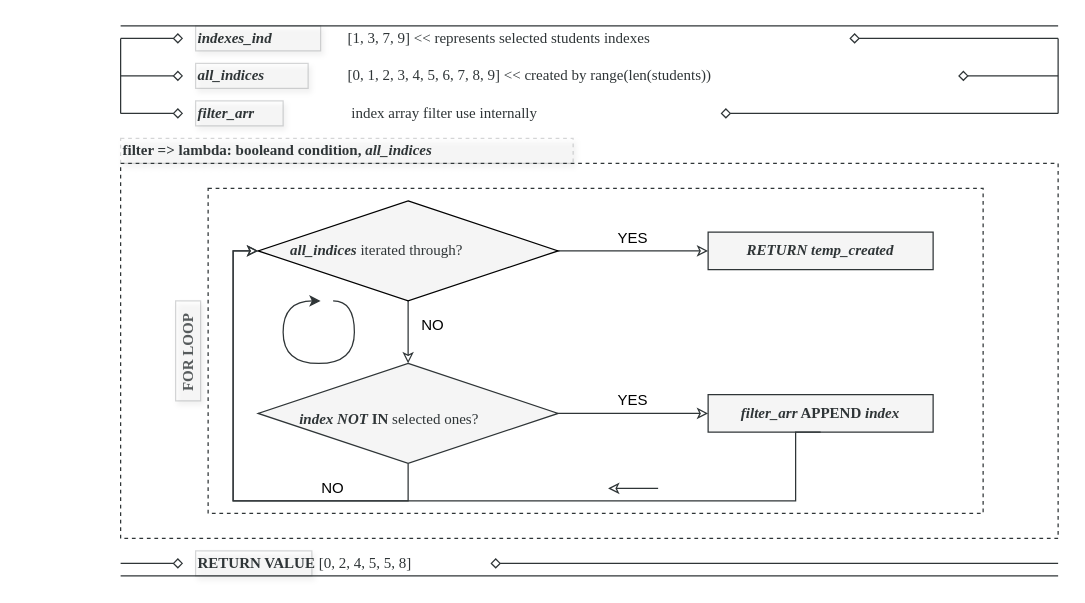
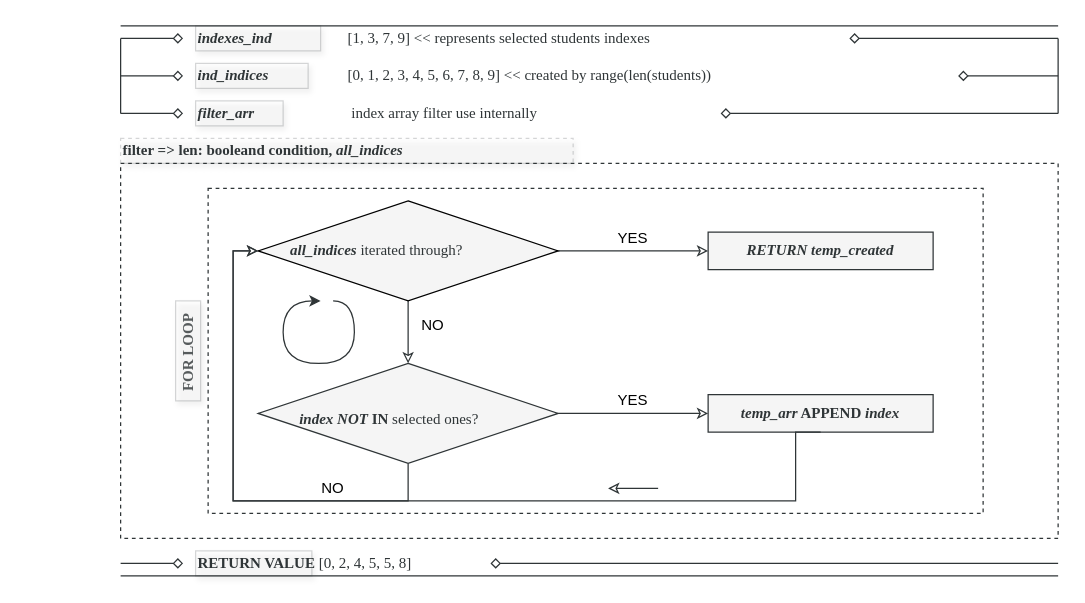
  <mxCell id="0" />
  <mxCell id="1" parent="0" />
  <mxCell id="2" value="" style="rounded=0;whiteSpace=wrap;html=1;fontFamily=Lucida Console;strokeColor=#2F3537;opacity=20;fillColor=#FFFFFF;shadow=1;fontColor=#2F3537;align=center;" vertex="1" parent="1"><mxGeometry x="156" y="440" width="93" height="20" as="geometry" /></mxCell>
  <mxCell id="3" value="" style="rounded=0;whiteSpace=wrap;html=1;fontFamily=Lucida Console;strokeColor=#2F3537;opacity=20;fillColor=#FFFFFF;shadow=1;fontColor=#2F3537;dashed=1;align=left;" vertex="1" parent="1"><mxGeometry x="96" y="110" width="362" height="20" as="geometry" /></mxCell>
- <mxCell id="4" value="&lt;b&gt;filter =&amp;gt; lambda: booleand condition, &lt;i&gt;all_indices&amp;nbsp;&lt;/i&gt;&lt;/b&gt;" style="text;html=1;strokeColor=none;fillColor=none;align=left;verticalAlign=middle;whiteSpace=wrap;rounded=0;fontFamily=Fira Code;fontSource=https%3A%2F%2Ffonts.googleapis.com%2Fcss2%3Ffamily%3DFira%2BCode%3Awght%40300%26display%3Dswap';fontColor=#2F3537;" vertex="1" parent="1"><mxGeometry x="96" y="110" width="379" height="20" as="geometry" /></mxCell>
+ <mxCell id="4" value="&lt;b&gt;filter =&amp;gt; len: booleand condition, &lt;i&gt;all_indices&amp;nbsp;&lt;/i&gt;&lt;/b&gt;" style="text;html=1;strokeColor=none;fillColor=none;align=left;verticalAlign=middle;whiteSpace=wrap;rounded=0;fontFamily=Fira Code;fontSource=https%3A%2F%2Ffonts.googleapis.com%2Fcss2%3Ffamily%3DFira%2BCode%3Awght%40300%26display%3Dswap';fontColor=#2F3537;" vertex="1" parent="1"><mxGeometry x="96" y="110" width="379" height="20" as="geometry" /></mxCell>
  <mxCell id="5" value="" style="rounded=0;whiteSpace=wrap;html=1;strokeColor=#2F3537;align=left;fillColor=#F5F5F5;" vertex="1" parent="1"><mxGeometry x="566" y="315" width="180" height="30" as="geometry" /></mxCell>
- <mxCell id="6" value="&lt;b&gt;&lt;i&gt;filter_arr&lt;/i&gt; APPEND&amp;nbsp;&lt;i&gt;index&lt;/i&gt;&lt;/b&gt;" style="text;html=1;strokeColor=none;fillColor=none;align=center;verticalAlign=middle;whiteSpace=wrap;rounded=0;fontFamily=Fira Code;fontSource=https%3A%2F%2Ffonts.googleapis.com%2Fcss2%3Ffamily%3DFira%2BCode%3Awght%40300%26display%3Dswap';fontColor=#2F3537;" vertex="1" parent="1"><mxGeometry x="566" y="320" width="180" height="20" as="geometry" /></mxCell>
+ <mxCell id="6" value="&lt;b&gt;&lt;i&gt;temp_arr&lt;/i&gt; APPEND&amp;nbsp;&lt;i&gt;index&lt;/i&gt;&lt;/b&gt;" style="text;html=1;strokeColor=none;fillColor=none;align=center;verticalAlign=middle;whiteSpace=wrap;rounded=0;fontFamily=Fira Code;fontSource=https%3A%2F%2Ffonts.googleapis.com%2Fcss2%3Ffamily%3DFira%2BCode%3Awght%40300%26display%3Dswap';fontColor=#2F3537;" vertex="1" parent="1"><mxGeometry x="566" y="320" width="180" height="20" as="geometry" /></mxCell>
  <mxCell id="7" value="" style="rounded=0;whiteSpace=wrap;html=1;strokeColor=#2F3537;align=left;fillColor=#F5F5F5;" vertex="1" parent="1"><mxGeometry x="566" y="185" width="180" height="30" as="geometry" /></mxCell>
  <mxCell id="8" value="" style="rounded=0;whiteSpace=wrap;html=1;align=left;fillColor=none;strokeColor=#2F3537;dashed=1;" vertex="1" parent="1"><mxGeometry x="166" y="150" width="620" height="260" as="geometry" /></mxCell>
  <mxCell id="9" value="&lt;b&gt;&lt;i&gt;RETURN temp_created&lt;/i&gt;&lt;/b&gt;" style="text;html=1;strokeColor=none;fillColor=none;align=center;verticalAlign=middle;whiteSpace=wrap;rounded=0;fontFamily=Fira Code;fontSource=https%3A%2F%2Ffonts.googleapis.com%2Fcss2%3Ffamily%3DFira%2BCode%3Awght%40300%26display%3Dswap';fontColor=#2F3537;" vertex="1" parent="1"><mxGeometry x="566" y="190" width="180" height="20" as="geometry" /></mxCell>
  <mxCell id="10" value="" style="rounded=0;whiteSpace=wrap;html=1;align=left;fillColor=none;strokeColor=#2F3537;dashed=1;" vertex="1" parent="1"><mxGeometry x="96" y="130" width="750" height="300" as="geometry" /></mxCell>
  <mxCell id="11" value="&lt;b&gt;FOR LOOP&amp;nbsp;&lt;/b&gt;" style="text;html=1;strokeColor=none;fillColor=none;align=center;verticalAlign=middle;whiteSpace=wrap;rounded=0;fontFamily=Fira Code;fontSource=https%3A%2F%2Ffonts.googleapis.com%2Fcss2%3Ffamily%3DFira%2BCode%3Awght%40300%26display%3Dswap';fontColor=#2F3537;rotation=270;" vertex="1" parent="1"><mxGeometry x="20" y="270" width="260" height="20" as="geometry" /></mxCell>
  <mxCell id="12" value="" style="rounded=0;whiteSpace=wrap;html=1;fontFamily=Lucida Console;strokeColor=#2F3537;opacity=20;fillColor=#FFFFFF;shadow=1;fontColor=#2F3537;align=left;" vertex="1" parent="1"><mxGeometry x="156" y="80" width="70" height="20" as="geometry" /></mxCell>
  <mxCell id="13" value="" style="rounded=0;whiteSpace=wrap;html=1;fontFamily=Lucida Console;strokeColor=#2F3537;opacity=20;fillColor=#FFFFFF;shadow=1;fontColor=#2F3537;align=center;direction=south;" vertex="1" parent="1"><mxGeometry x="140" y="240" width="20" height="80" as="geometry" /></mxCell>
  <mxCell id="14" value="" style="rounded=0;whiteSpace=wrap;html=1;fontFamily=Lucida Console;strokeColor=#2F3537;opacity=20;fillColor=#FFFFFF;shadow=1;fontColor=#2F3537;align=left;" vertex="1" parent="1"><mxGeometry x="156" y="50" width="90" height="20" as="geometry" /></mxCell>
  <mxCell id="15" value="" style="rounded=0;whiteSpace=wrap;html=1;fontFamily=Lucida Console;strokeColor=#2F3537;opacity=20;fillColor=#FFFFFF;shadow=1;fontColor=#2F3537;" vertex="1" parent="1"><mxGeometry x="156" y="20" width="100" height="20" as="geometry" /></mxCell>
  <mxCell id="16" value="indexes_ind" style="text;html=1;strokeColor=none;fillColor=none;align=left;verticalAlign=middle;whiteSpace=wrap;rounded=0;fontFamily=Fira Code;fontSource=https%3A%2F%2Ffonts.googleapis.com%2Fcss2%3Ffamily%3DFira%2BCode%3Awght%40300%26display%3Dswap';fontColor=#2F3537;fontStyle=3" vertex="1" parent="1"><mxGeometry x="156" y="20" width="90" height="20" as="geometry" /></mxCell>
- <mxCell id="17" value="&lt;b&gt;&lt;i&gt;all_indices&lt;/i&gt;&lt;/b&gt;" style="text;html=1;strokeColor=none;fillColor=none;align=left;verticalAlign=middle;whiteSpace=wrap;rounded=0;fontFamily=Fira Code;fontSource=https%3A%2F%2Ffonts.googleapis.com%2Fcss2%3Ffamily%3DFira%2BCode%3Awght%40300%26display%3Dswap';fontColor=#2F3537;" vertex="1" parent="1"><mxGeometry x="156" y="50" width="90" height="20" as="geometry" /></mxCell>
+ <mxCell id="17" value="&lt;b&gt;&lt;i&gt;ind_indices&lt;/i&gt;&lt;/b&gt;" style="text;html=1;strokeColor=none;fillColor=none;align=left;verticalAlign=middle;whiteSpace=wrap;rounded=0;fontFamily=Fira Code;fontSource=https%3A%2F%2Ffonts.googleapis.com%2Fcss2%3Ffamily%3DFira%2BCode%3Awght%40300%26display%3Dswap';fontColor=#2F3537;" vertex="1" parent="1"><mxGeometry x="156" y="50" width="90" height="20" as="geometry" /></mxCell>
  <mxCell id="18" value="" style="endArrow=none;html=1;strokeColor=#2F3537;" edge="1" parent="1"><mxGeometry width="50" height="50" relative="1" as="geometry"><mxPoint x="846" y="20" as="sourcePoint" /><mxPoint x="96" y="20" as="targetPoint" /></mxGeometry></mxCell>
  <mxCell id="19" value="[1, 3, 7, 9] &amp;lt;&amp;lt; represents selected students indexes" style="text;html=1;strokeColor=none;fillColor=none;align=left;verticalAlign=middle;whiteSpace=wrap;rounded=0;fontFamily=Fira Code;fontSource=https%3A%2F%2Ffonts.googleapis.com%2Fcss2%3Ffamily%3DFira%2BCode%3Awght%40300%26display%3Dswap';fontColor=#2F3537;" vertex="1" parent="1"><mxGeometry x="276" y="20" width="403" height="20" as="geometry" /></mxCell>
  <mxCell id="20" value="index array filter use internally" style="text;html=1;strokeColor=none;fillColor=none;align=left;verticalAlign=middle;whiteSpace=wrap;rounded=0;fontFamily=Fira Code;fontSource=https%3A%2F%2Ffonts.googleapis.com%2Fcss2%3Ffamily%3DFira%2BCode%3Awght%40300%26display%3Dswap';fontColor=#2F3537;" vertex="1" parent="1"><mxGeometry x="279" y="80" width="443" height="20" as="geometry" /></mxCell>
  <mxCell id="21" style="edgeStyle=orthogonalEdgeStyle;rounded=0;orthogonalLoop=1;jettySize=auto;html=1;endArrow=classic;endFill=0;strokeColor=#2F3537;" edge="1" parent="1" source="23" target="27"><mxGeometry relative="1" as="geometry" /></mxCell>
  <mxCell id="22" style="edgeStyle=orthogonalEdgeStyle;rounded=0;orthogonalLoop=1;jettySize=auto;html=1;exitX=1;exitY=0.5;exitDx=0;exitDy=0;entryX=0;entryY=0.5;entryDx=0;entryDy=0;endArrow=classic;endFill=0;strokeColor=#2F3537;" edge="1" parent="1" source="23" target="7"><mxGeometry relative="1" as="geometry" /></mxCell>
  <mxCell id="23" value="" style="rhombus;whiteSpace=wrap;html=1;align=left;fillColor=#F5F5F5;" vertex="1" parent="1"><mxGeometry x="206" y="160" width="240" height="80" as="geometry" /></mxCell>
  <mxCell id="24" value="&lt;b&gt;&lt;i&gt;all_indices&lt;/i&gt;&lt;/b&gt; iterated through?" style="text;html=1;strokeColor=none;fillColor=none;align=center;verticalAlign=middle;whiteSpace=wrap;rounded=0;fontFamily=Fira Code;fontSource=https%3A%2F%2Ffonts.googleapis.com%2Fcss2%3Ffamily%3DFira%2BCode%3Awght%40300%26display%3Dswap';fontColor=#2F3537;" vertex="1" parent="1"><mxGeometry x="226" y="180" width="150" height="40" as="geometry" /></mxCell>
  <mxCell id="25" style="edgeStyle=orthogonalEdgeStyle;rounded=0;orthogonalLoop=1;jettySize=auto;html=1;exitX=1;exitY=0.5;exitDx=0;exitDy=0;entryX=0;entryY=0.5;entryDx=0;entryDy=0;endArrow=classic;endFill=0;strokeColor=#2F3537;" edge="1" parent="1" source="27" target="6"><mxGeometry relative="1" as="geometry" /></mxCell>
  <mxCell id="26" style="edgeStyle=orthogonalEdgeStyle;rounded=0;orthogonalLoop=1;jettySize=auto;html=1;entryX=0;entryY=0.5;entryDx=0;entryDy=0;endArrow=classic;endFill=0;strokeColor=#2F3537;" edge="1" parent="1" source="27" target="23"><mxGeometry relative="1" as="geometry"><Array as="points"><mxPoint x="326" y="400" /><mxPoint x="186" y="400" /><mxPoint x="186" y="200" /></Array></mxGeometry></mxCell>
  <mxCell id="27" value="" style="rhombus;whiteSpace=wrap;html=1;strokeColor=#2F3537;align=left;fillColor=#F5F5F5;" vertex="1" parent="1"><mxGeometry x="206" y="290" width="240" height="80" as="geometry" /></mxCell>
  <mxCell id="28" value="&lt;i style=&quot;font-weight: bold&quot;&gt;index NOT&amp;nbsp;&lt;/i&gt;&lt;b&gt;IN&lt;/b&gt;&amp;nbsp;selected ones?" style="text;html=1;strokeColor=none;fillColor=none;align=center;verticalAlign=middle;whiteSpace=wrap;rounded=0;fontFamily=Fira Code;fontSource=https%3A%2F%2Ffonts.googleapis.com%2Fcss2%3Ffamily%3DFira%2BCode%3Awght%40300%26display%3Dswap';fontColor=#2F3537;" vertex="1" parent="1"><mxGeometry x="236" y="315" width="150" height="40" as="geometry" /></mxCell>
  <mxCell id="29" style="edgeStyle=orthogonalEdgeStyle;rounded=0;orthogonalLoop=1;jettySize=auto;html=1;exitX=0.5;exitY=1;exitDx=0;exitDy=0;endArrow=classic;endFill=0;strokeColor=#2F3537;" edge="1" parent="1" source="5"><mxGeometry relative="1" as="geometry"><mxPoint x="206" y="200" as="targetPoint" /><Array as="points"><mxPoint x="636" y="400" /><mxPoint x="186" y="400" /><mxPoint x="186" y="200" /></Array></mxGeometry></mxCell>
  <mxCell id="30" value="&lt;b&gt;&lt;i&gt;filter_arr&lt;/i&gt;&lt;/b&gt;" style="text;html=1;strokeColor=none;fillColor=none;align=left;verticalAlign=middle;whiteSpace=wrap;rounded=0;fontFamily=Fira Code;fontSource=https%3A%2F%2Ffonts.googleapis.com%2Fcss2%3Ffamily%3DFira%2BCode%3Awght%40300%26display%3Dswap';fontColor=#2F3537;" vertex="1" parent="1"><mxGeometry x="156" y="80" width="90" height="20" as="geometry" /></mxCell>
  <mxCell id="31" value="[0, 1, 2, 3, 4, 5, 6, 7, 8, 9] &amp;lt;&amp;lt; created by range(len(students))" style="text;html=1;strokeColor=none;fillColor=none;align=left;verticalAlign=middle;whiteSpace=wrap;rounded=0;fontFamily=Fira Code;fontSource=https%3A%2F%2Ffonts.googleapis.com%2Fcss2%3Ffamily%3DFira%2BCode%3Awght%40300%26display%3Dswap';fontColor=#2F3537;" vertex="1" parent="1"><mxGeometry x="276" y="50" width="479" height="20" as="geometry" /></mxCell>
  <mxCell id="32" value="YES" style="text;html=1;strokeColor=none;fillColor=none;align=center;verticalAlign=middle;whiteSpace=wrap;rounded=0;" vertex="1" parent="1"><mxGeometry x="486" y="310" width="40" height="20" as="geometry" /></mxCell>
  <mxCell id="33" value="NO" style="text;html=1;strokeColor=none;fillColor=none;align=center;verticalAlign=middle;whiteSpace=wrap;rounded=0;" vertex="1" parent="1"><mxGeometry x="246" y="380" width="40" height="20" as="geometry" /></mxCell>
  <mxCell id="34" value="" style="endArrow=classic;html=1;strokeColor=#2F3537;endFill=0;" edge="1" parent="1"><mxGeometry width="50" height="50" relative="1" as="geometry"><mxPoint x="526" y="390" as="sourcePoint" /><mxPoint x="486" y="390" as="targetPoint" /></mxGeometry></mxCell>
  <mxCell id="35" value="NO" style="text;html=1;strokeColor=none;fillColor=none;align=center;verticalAlign=middle;whiteSpace=wrap;rounded=0;" vertex="1" parent="1"><mxGeometry x="326" y="250" width="40" height="20" as="geometry" /></mxCell>
  <mxCell id="36" value="YES" style="text;html=1;strokeColor=none;fillColor=none;align=center;verticalAlign=middle;whiteSpace=wrap;rounded=0;" vertex="1" parent="1"><mxGeometry x="486" y="180" width="40" height="20" as="geometry" /></mxCell>
  <mxCell id="37" value="&lt;b&gt;RETURN VALUE &lt;/b&gt;[0, 2, 4, 5, 5, 8]" style="text;html=1;strokeColor=none;fillColor=none;align=left;verticalAlign=middle;whiteSpace=wrap;rounded=0;fontFamily=Fira Code;fontSource=https%3A%2F%2Ffonts.googleapis.com%2Fcss2%3Ffamily%3DFira%2BCode%3Awght%40300%26display%3Dswap';fontColor=#2F3537;" vertex="1" parent="1"><mxGeometry x="156" y="440" width="378" height="20" as="geometry" /></mxCell>
  <mxCell id="38" value="" style="endArrow=classic;html=1;strokeColor=#2F3537;curved=1;" edge="1" parent="1"><mxGeometry width="50" height="50" relative="1" as="geometry"><mxPoint x="266" y="240" as="sourcePoint" /><mxPoint x="256" y="240" as="targetPoint" /><Array as="points"><mxPoint x="283" y="240" /><mxPoint x="283" y="290" /><mxPoint x="226" y="290" /><mxPoint x="226" y="240" /></Array></mxGeometry></mxCell>
  <mxCell id="39" style="edgeStyle=orthogonalEdgeStyle;rounded=0;orthogonalLoop=1;jettySize=auto;html=1;exitX=1;exitY=0.5;exitDx=0;exitDy=0;endArrow=diamond;endFill=0;strokeColor=#2F3537;" edge="1" parent="1"><mxGeometry relative="1" as="geometry"><mxPoint x="96" y="30" as="sourcePoint" /><mxPoint x="146" y="30" as="targetPoint" /></mxGeometry></mxCell>
  <mxCell id="40" style="edgeStyle=orthogonalEdgeStyle;rounded=0;orthogonalLoop=1;jettySize=auto;html=1;exitX=1;exitY=0.5;exitDx=0;exitDy=0;endArrow=diamond;endFill=0;strokeColor=#2F3537;" edge="1" parent="1"><mxGeometry relative="1" as="geometry"><mxPoint x="96" y="60" as="sourcePoint" /><mxPoint x="146" y="60" as="targetPoint" /></mxGeometry></mxCell>
  <mxCell id="41" style="edgeStyle=orthogonalEdgeStyle;rounded=0;orthogonalLoop=1;jettySize=auto;html=1;exitX=1;exitY=0.5;exitDx=0;exitDy=0;endArrow=diamond;endFill=0;strokeColor=#2F3537;" edge="1" parent="1"><mxGeometry relative="1" as="geometry"><mxPoint x="96" y="90" as="sourcePoint" /><mxPoint x="146" y="90" as="targetPoint" /></mxGeometry></mxCell>
  <mxCell id="42" value="" style="endArrow=none;html=1;strokeColor=#2F3537;" edge="1" parent="1"><mxGeometry width="50" height="50" relative="1" as="geometry"><mxPoint x="96" y="90" as="sourcePoint" /><mxPoint x="96" y="30" as="targetPoint" /></mxGeometry></mxCell>
  <mxCell id="43" style="edgeStyle=orthogonalEdgeStyle;rounded=0;orthogonalLoop=1;jettySize=auto;html=1;exitX=1;exitY=0.5;exitDx=0;exitDy=0;endArrow=diamond;endFill=0;strokeColor=#2F3537;" edge="1" parent="1"><mxGeometry relative="1" as="geometry"><mxPoint x="96" y="450" as="sourcePoint" /><mxPoint x="146" y="450" as="targetPoint" /></mxGeometry></mxCell>
  <mxCell id="44" style="edgeStyle=orthogonalEdgeStyle;rounded=0;orthogonalLoop=1;jettySize=auto;html=1;exitX=0.624;exitY=0.5;exitDx=0;exitDy=0;endArrow=none;endFill=0;strokeColor=#2F3537;startArrow=diamond;startFill=0;exitPerimeter=0;" edge="1" parent="1" source="37"><mxGeometry relative="1" as="geometry"><mxPoint x="796" y="450" as="sourcePoint" /><mxPoint x="846" y="450" as="targetPoint" /></mxGeometry></mxCell>
  <mxCell id="45" style="edgeStyle=orthogonalEdgeStyle;rounded=0;orthogonalLoop=1;jettySize=auto;html=1;endArrow=none;endFill=0;strokeColor=#2F3537;startArrow=diamond;startFill=0;" edge="1" parent="1"><mxGeometry relative="1" as="geometry"><mxPoint x="576" y="90" as="sourcePoint" /><mxPoint x="846" y="90" as="targetPoint" /></mxGeometry></mxCell>
  <mxCell id="46" style="edgeStyle=orthogonalEdgeStyle;rounded=0;orthogonalLoop=1;jettySize=auto;html=1;endArrow=none;endFill=0;strokeColor=#2F3537;startArrow=diamond;startFill=0;" edge="1" parent="1"><mxGeometry relative="1" as="geometry"><mxPoint x="766" y="60" as="sourcePoint" /><mxPoint x="846" y="60" as="targetPoint" /></mxGeometry></mxCell>
  <mxCell id="47" style="edgeStyle=orthogonalEdgeStyle;rounded=0;orthogonalLoop=1;jettySize=auto;html=1;endArrow=none;endFill=0;strokeColor=#2F3537;startArrow=diamond;startFill=0;exitX=1;exitY=0.5;exitDx=0;exitDy=0;" edge="1" parent="1" source="19"><mxGeometry relative="1" as="geometry"><mxPoint x="766" y="30" as="sourcePoint" /><mxPoint x="846" y="30" as="targetPoint" /></mxGeometry></mxCell>
  <mxCell id="48" value="" style="endArrow=none;html=1;strokeColor=#2F3537;" edge="1" parent="1"><mxGeometry width="50" height="50" relative="1" as="geometry"><mxPoint x="846" y="90" as="sourcePoint" /><mxPoint x="846" y="30" as="targetPoint" /></mxGeometry></mxCell>
  <mxCell id="49" value="" style="endArrow=none;html=1;strokeColor=#2F3537;" edge="1" parent="1"><mxGeometry width="50" height="50" relative="1" as="geometry"><mxPoint x="846" y="460" as="sourcePoint" /><mxPoint x="96" y="460" as="targetPoint" /></mxGeometry></mxCell>
